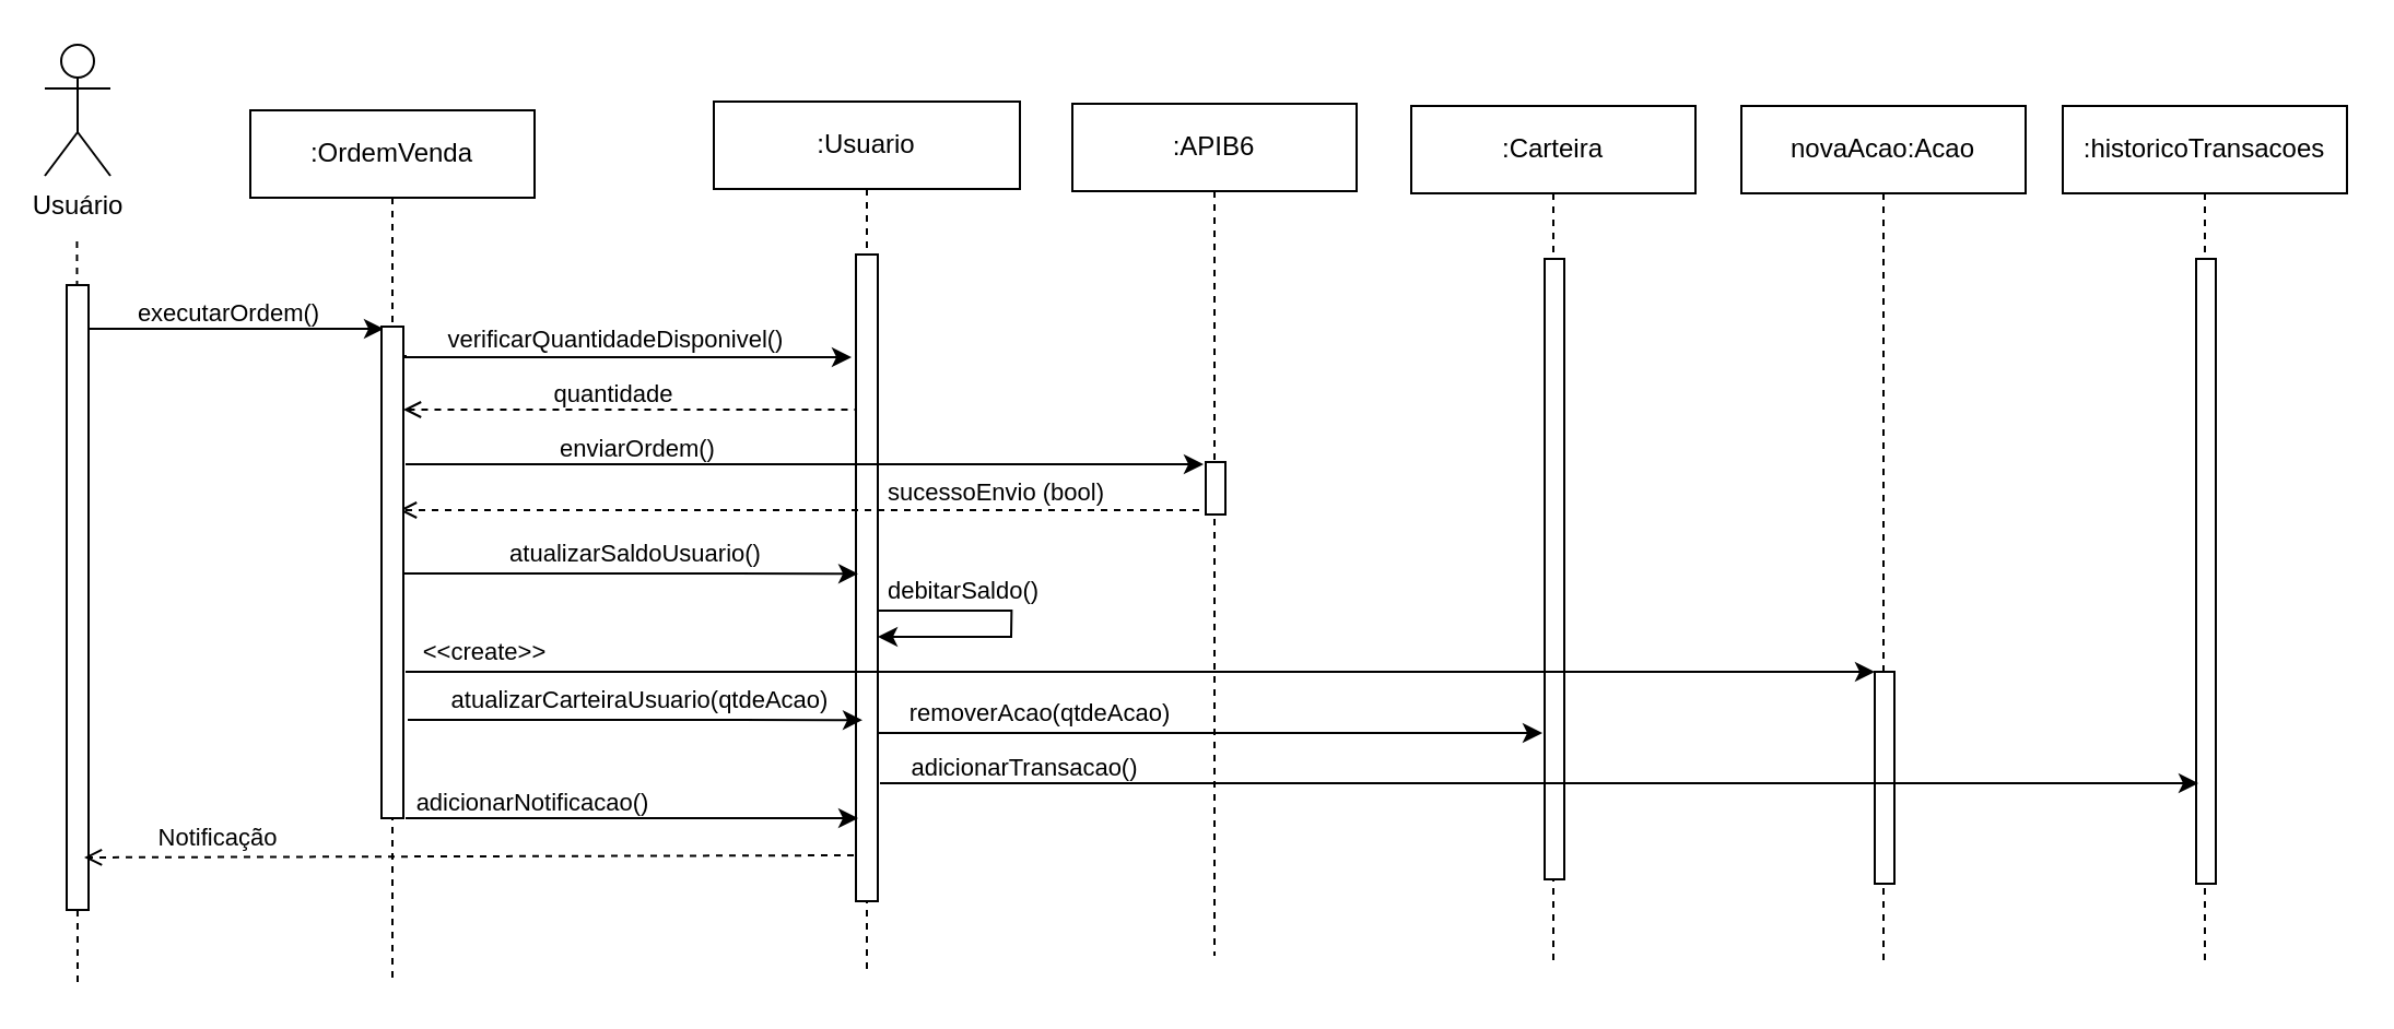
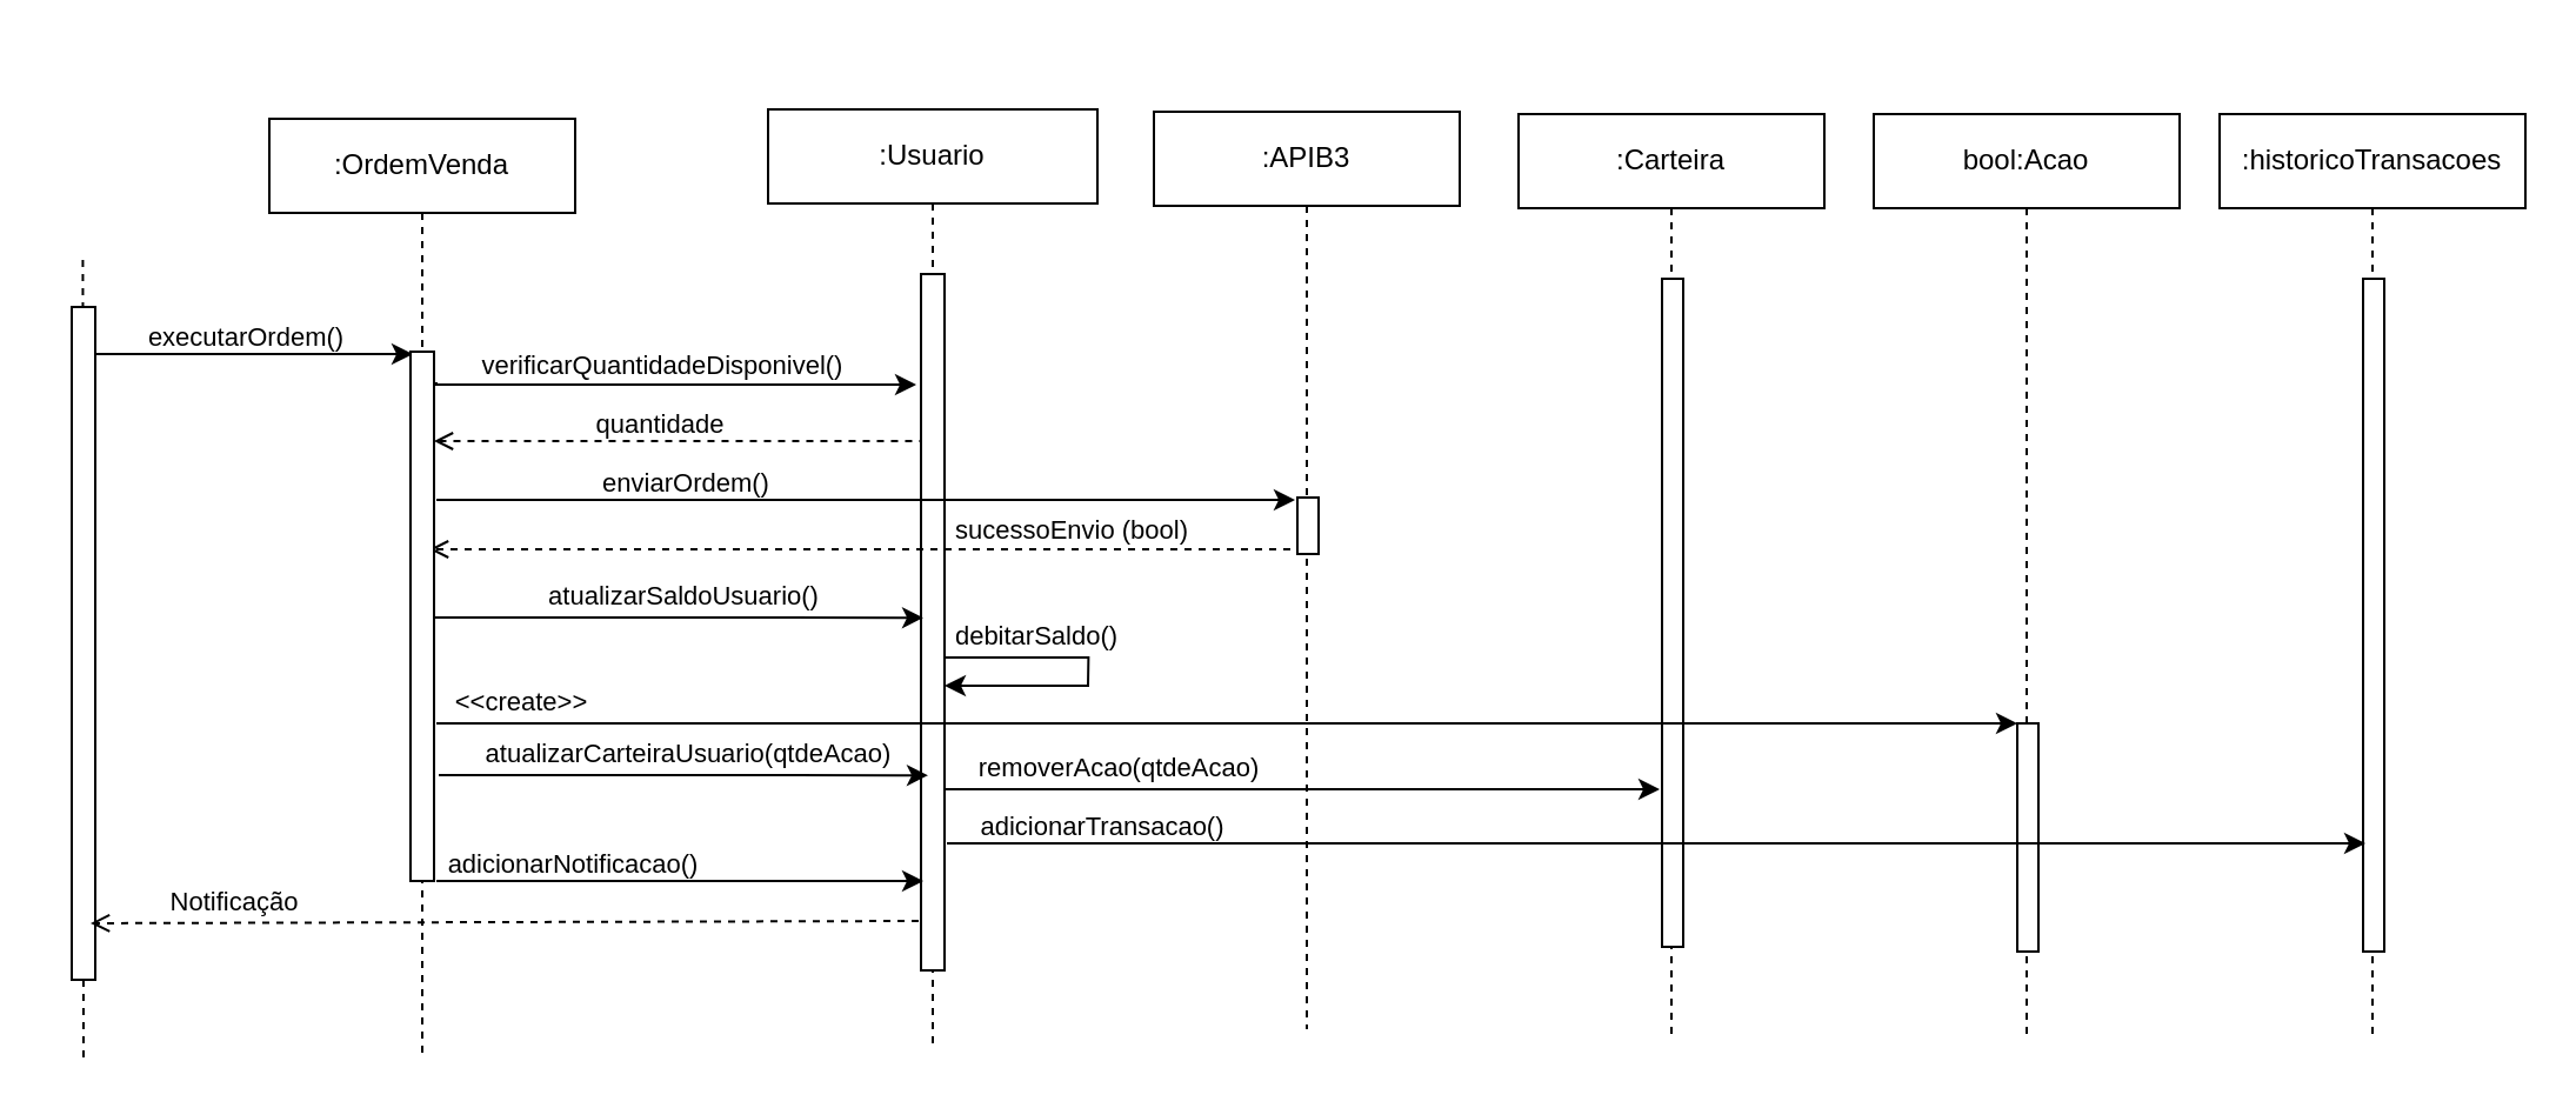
  <mxCell id="0" />
  <mxCell id="1" parent="0" />
- <mxCell id="2" value="Usuário" style="shape=umlActor;verticalLabelPosition=bottom;verticalAlign=top;html=1;" vertex="1" parent="1"><mxGeometry x="20" y="20" width="30" height="60" as="geometry" /></mxCell>
  <mxCell id="3" value="" style="endArrow=none;dashed=1;html=1;rounded=0;" edge="1" parent="1"><mxGeometry width="50" height="50" relative="1" as="geometry"><mxPoint x="35" y="449" as="sourcePoint" /><mxPoint x="34.72" y="110" as="targetPoint" /></mxGeometry></mxCell>
  <mxCell id="4" style="edgeStyle=orthogonalEdgeStyle;rounded=0;orthogonalLoop=1;jettySize=auto;html=1;curved=0;" edge="1" parent="1"><mxGeometry relative="1" as="geometry"><mxPoint x="40" y="150" as="sourcePoint" /><mxPoint x="175" y="150" as="targetPoint" /><Array as="points" /></mxGeometry></mxCell>
  <mxCell id="5" value="executarOrdem()" style="edgeLabel;html=1;align=center;verticalAlign=middle;resizable=0;points=[];" vertex="1" connectable="0" parent="4"><mxGeometry x="-0.128" y="1" relative="1" as="geometry"><mxPoint x="4" y="-7" as="offset" /></mxGeometry></mxCell>
  <mxCell id="6" value="" style="html=1;points=[[0,0,0,0,5],[0,1,0,0,-5],[1,0,0,0,5],[1,1,0,0,-5]];perimeter=orthogonalPerimeter;outlineConnect=0;targetShapes=umlLifeline;portConstraint=eastwest;newEdgeStyle={&quot;curved&quot;:0,&quot;rounded&quot;:0};" vertex="1" parent="1"><mxGeometry x="30" y="130" width="10" height="286" as="geometry" /></mxCell>
  <mxCell id="7" value=":Usuario" style="shape=umlLifeline;perimeter=lifelinePerimeter;whiteSpace=wrap;html=1;container=1;dropTarget=0;collapsible=0;recursiveResize=0;outlineConnect=0;portConstraint=eastwest;newEdgeStyle={&quot;curved&quot;:0,&quot;rounded&quot;:0};" vertex="1" parent="1"><mxGeometry x="326" y="46" width="140" height="397" as="geometry" /></mxCell>
  <mxCell id="8" value="" style="html=1;points=[[0,0,0,0,5],[0,1,0,0,-5],[1,0,0,0,5],[1,1,0,0,-5]];perimeter=orthogonalPerimeter;outlineConnect=0;targetShapes=umlLifeline;portConstraint=eastwest;newEdgeStyle={&quot;curved&quot;:0,&quot;rounded&quot;:0};" vertex="1" parent="7"><mxGeometry x="65" y="70" width="10" height="296" as="geometry" /></mxCell>
- <mxCell id="9" value=":APIB6" style="shape=umlLifeline;perimeter=lifelinePerimeter;whiteSpace=wrap;html=1;container=1;dropTarget=0;collapsible=0;recursiveResize=0;outlineConnect=0;portConstraint=eastwest;newEdgeStyle={&quot;curved&quot;:0,&quot;rounded&quot;:0};" vertex="1" parent="1"><mxGeometry x="490" y="47" width="130" height="390" as="geometry" /></mxCell>
+ <mxCell id="9" value=":APIB3" style="shape=umlLifeline;perimeter=lifelinePerimeter;whiteSpace=wrap;html=1;container=1;dropTarget=0;collapsible=0;recursiveResize=0;outlineConnect=0;portConstraint=eastwest;newEdgeStyle={&quot;curved&quot;:0,&quot;rounded&quot;:0};" vertex="1" parent="1"><mxGeometry x="490" y="47" width="130" height="390" as="geometry" /></mxCell>
  <mxCell id="10" value="" style="html=1;points=[[0,0,0,0,5],[0,1,0,0,-5],[1,0,0,0,5],[1,1,0,0,-5]];perimeter=orthogonalPerimeter;outlineConnect=0;targetShapes=umlLifeline;portConstraint=eastwest;newEdgeStyle={&quot;curved&quot;:0,&quot;rounded&quot;:0};" vertex="1" parent="9"><mxGeometry x="61" y="164" width="9" height="24" as="geometry" /></mxCell>
  <mxCell id="11" value="" style="endArrow=open;html=1;rounded=0;dashed=1;startArrow=none;startFill=0;endFill=0;" edge="1" parent="1"><mxGeometry width="50" height="50" relative="1" as="geometry"><mxPoint x="548" y="233" as="sourcePoint" /><mxPoint x="182" y="233" as="targetPoint" /></mxGeometry></mxCell>
  <mxCell id="12" value="sucessoEnvio (bool)" style="edgeLabel;html=1;align=center;verticalAlign=middle;resizable=0;points=[];" vertex="1" connectable="0" parent="11"><mxGeometry x="-0.097" y="2" relative="1" as="geometry"><mxPoint x="71" y="-11" as="offset" /></mxGeometry></mxCell>
  <mxCell id="13" style="edgeStyle=orthogonalEdgeStyle;rounded=0;orthogonalLoop=1;jettySize=auto;html=1;curved=0;startArrow=none;startFill=0;endArrow=classic;endFill=1;" edge="1" parent="1"><mxGeometry relative="1" as="geometry"><mxPoint x="185" y="162" as="sourcePoint" /><mxPoint x="389" y="163" as="targetPoint" /><Array as="points"><mxPoint x="185" y="163" /></Array></mxGeometry></mxCell>
  <mxCell id="14" value="verificarQuantidadeDisponivel()" style="edgeLabel;html=1;align=center;verticalAlign=middle;resizable=0;points=[];" vertex="1" connectable="0" parent="13"><mxGeometry x="-0.386" y="-2" relative="1" as="geometry"><mxPoint x="33" y="-11" as="offset" /></mxGeometry></mxCell>
  <mxCell id="15" value="" style="edgeStyle=none;orthogonalLoop=1;jettySize=auto;html=1;rounded=0;dashed=1;startArrow=none;startFill=0;endArrow=open;endFill=0;entryX=0.8;entryY=0.916;entryDx=0;entryDy=0;entryPerimeter=0;" edge="1" parent="1" target="6"><mxGeometry width="100" relative="1" as="geometry"><mxPoint x="390" y="391" as="sourcePoint" /><mxPoint x="42" y="392" as="targetPoint" /><Array as="points" /></mxGeometry></mxCell>
  <mxCell id="16" value="Notificação" style="edgeLabel;html=1;align=center;verticalAlign=middle;resizable=0;points=[];" vertex="1" connectable="0" parent="15"><mxGeometry x="-0.16" y="1" relative="1" as="geometry"><mxPoint x="-144" y="-10" as="offset" /></mxGeometry></mxCell>
  <mxCell id="17" value=":OrdemVenda" style="shape=umlLifeline;perimeter=lifelinePerimeter;whiteSpace=wrap;html=1;container=1;dropTarget=0;collapsible=0;recursiveResize=0;outlineConnect=0;portConstraint=eastwest;newEdgeStyle={&quot;curved&quot;:0,&quot;rounded&quot;:0};" vertex="1" parent="1"><mxGeometry x="114" y="50" width="130" height="397" as="geometry" /></mxCell>
  <mxCell id="18" value="" style="html=1;points=[[0,0,0,0,5],[0,1,0,0,-5],[1,0,0,0,5],[1,1,0,0,-5]];perimeter=orthogonalPerimeter;outlineConnect=0;targetShapes=umlLifeline;portConstraint=eastwest;newEdgeStyle={&quot;curved&quot;:0,&quot;rounded&quot;:0};" vertex="1" parent="17"><mxGeometry x="60" y="99" width="10" height="225" as="geometry" /></mxCell>
  <mxCell id="19" value="" style="edgeStyle=none;orthogonalLoop=1;jettySize=auto;html=1;rounded=0;startArrow=open;startFill=0;endArrow=none;endFill=0;dashed=1;" edge="1" parent="1" target="8"><mxGeometry width="100" relative="1" as="geometry"><mxPoint x="184" y="187" as="sourcePoint" /><mxPoint x="654.69" y="187" as="targetPoint" /><Array as="points" /></mxGeometry></mxCell>
  <mxCell id="20" value="quantidade" style="edgeLabel;html=1;align=center;verticalAlign=middle;resizable=0;points=[];" vertex="1" connectable="0" parent="19"><mxGeometry x="-0.084" y="-1" relative="1" as="geometry"><mxPoint y="-9" as="offset" /></mxGeometry></mxCell>
  <mxCell id="21" value="" style="edgeStyle=none;orthogonalLoop=1;jettySize=auto;html=1;rounded=0;" edge="1" parent="1"><mxGeometry width="100" relative="1" as="geometry"><mxPoint x="185" y="212" as="sourcePoint" /><mxPoint x="550" y="212" as="targetPoint" /><Array as="points" /></mxGeometry></mxCell>
  <mxCell id="22" value="enviarOrdem()" style="edgeLabel;html=1;align=center;verticalAlign=middle;resizable=0;points=[];" vertex="1" connectable="0" parent="21"><mxGeometry x="-0.163" relative="1" as="geometry"><mxPoint x="-48" y="-8" as="offset" /></mxGeometry></mxCell>
  <mxCell id="23" value="" style="endArrow=classic;html=1;rounded=0;entryX=0.2;entryY=0.518;entryDx=0;entryDy=0;entryPerimeter=0;" edge="1" parent="1"><mxGeometry width="50" height="50" relative="1" as="geometry"><mxPoint x="184" y="262" as="sourcePoint" /><mxPoint x="392" y="262.09" as="targetPoint" /><Array as="points"><mxPoint x="335" y="262" /></Array></mxGeometry></mxCell>
  <mxCell id="24" value="atualizarSaldoUsuario()" style="edgeLabel;html=1;align=center;verticalAlign=middle;resizable=0;points=[];" vertex="1" connectable="0" parent="23"><mxGeometry x="0.391" y="2" relative="1" as="geometry"><mxPoint x="-40" y="-8" as="offset" /></mxGeometry></mxCell>
  <mxCell id="25" value="" style="endArrow=classic;html=1;rounded=0;" edge="1" parent="1"><mxGeometry width="50" height="50" relative="1" as="geometry"><mxPoint x="401" y="279" as="sourcePoint" /><mxPoint x="401" y="291" as="targetPoint" /><Array as="points"><mxPoint x="462.19" y="279" /><mxPoint x="462" y="291" /><mxPoint x="430" y="291" /></Array></mxGeometry></mxCell>
  <mxCell id="26" value="debitarSaldo()" style="edgeLabel;html=1;align=center;verticalAlign=middle;resizable=0;points=[];" vertex="1" connectable="0" parent="25"><mxGeometry x="-0.039" y="2" relative="1" as="geometry"><mxPoint x="-25" y="-12" as="offset" /></mxGeometry></mxCell>
  <mxCell id="27" value="" style="endArrow=classic;html=1;rounded=0;entryX=0.2;entryY=0.518;entryDx=0;entryDy=0;entryPerimeter=0;" edge="1" parent="1"><mxGeometry width="50" height="50" relative="1" as="geometry"><mxPoint x="186" y="329" as="sourcePoint" /><mxPoint x="394" y="329.09" as="targetPoint" /><Array as="points"><mxPoint x="337" y="329" /></Array></mxGeometry></mxCell>
  <mxCell id="28" value="atualizarCarteiraUsuario(qtdeAcao)" style="edgeLabel;html=1;align=center;verticalAlign=middle;resizable=0;points=[];" vertex="1" connectable="0" parent="27"><mxGeometry x="0.391" y="2" relative="1" as="geometry"><mxPoint x="-40" y="-8" as="offset" /></mxGeometry></mxCell>
  <mxCell id="29" value=":Carteira" style="shape=umlLifeline;perimeter=lifelinePerimeter;whiteSpace=wrap;html=1;container=1;dropTarget=0;collapsible=0;recursiveResize=0;outlineConnect=0;portConstraint=eastwest;newEdgeStyle={&quot;curved&quot;:0,&quot;rounded&quot;:0};" vertex="1" parent="1"><mxGeometry x="645" y="48" width="130" height="391" as="geometry" /></mxCell>
  <mxCell id="30" value="" style="html=1;points=[[0,0,0,0,5],[0,1,0,0,-5],[1,0,0,0,5],[1,1,0,0,-5]];perimeter=orthogonalPerimeter;outlineConnect=0;targetShapes=umlLifeline;portConstraint=eastwest;newEdgeStyle={&quot;curved&quot;:0,&quot;rounded&quot;:0};" vertex="1" parent="29"><mxGeometry x="61" y="70" width="9" height="284" as="geometry" /></mxCell>
- <mxCell id="31" value="novaAcao:Acao" style="shape=umlLifeline;perimeter=lifelinePerimeter;whiteSpace=wrap;html=1;container=1;dropTarget=0;collapsible=0;recursiveResize=0;outlineConnect=0;portConstraint=eastwest;newEdgeStyle={&quot;curved&quot;:0,&quot;rounded&quot;:0};" vertex="1" parent="1"><mxGeometry x="796" y="48" width="130" height="393" as="geometry" /></mxCell>
+ <mxCell id="31" value="bool:Acao" style="shape=umlLifeline;perimeter=lifelinePerimeter;whiteSpace=wrap;html=1;container=1;dropTarget=0;collapsible=0;recursiveResize=0;outlineConnect=0;portConstraint=eastwest;newEdgeStyle={&quot;curved&quot;:0,&quot;rounded&quot;:0};" vertex="1" parent="1"><mxGeometry x="796" y="48" width="130" height="393" as="geometry" /></mxCell>
  <mxCell id="32" value="" style="html=1;points=[[0,0,0,0,5],[0,1,0,0,-5],[1,0,0,0,5],[1,1,0,0,-5]];perimeter=orthogonalPerimeter;outlineConnect=0;targetShapes=umlLifeline;portConstraint=eastwest;newEdgeStyle={&quot;curved&quot;:0,&quot;rounded&quot;:0};" vertex="1" parent="31"><mxGeometry x="61" y="259" width="9" height="97" as="geometry" /></mxCell>
  <mxCell id="33" value="" style="endArrow=classic;html=1;rounded=0;" edge="1" parent="1"><mxGeometry width="50" height="50" relative="1" as="geometry"><mxPoint x="185" y="307" as="sourcePoint" /><mxPoint x="857" y="307" as="targetPoint" /></mxGeometry></mxCell>
  <mxCell id="34" value="&amp;lt;&amp;lt;create&amp;gt;&amp;gt;" style="edgeLabel;html=1;align=center;verticalAlign=middle;resizable=0;points=[];" vertex="1" connectable="0" parent="33"><mxGeometry x="-0.125" y="1" relative="1" as="geometry"><mxPoint x="-259" y="-9" as="offset" /></mxGeometry></mxCell>
  <mxCell id="35" value="" style="endArrow=classic;html=1;rounded=0;" edge="1" parent="1"><mxGeometry width="50" height="50" relative="1" as="geometry"><mxPoint x="401" y="335" as="sourcePoint" /><mxPoint x="705" y="335" as="targetPoint" /></mxGeometry></mxCell>
  <mxCell id="36" value="removerAcao(qtdeAcao)" style="edgeLabel;html=1;align=center;verticalAlign=middle;resizable=0;points=[];" vertex="1" connectable="0" parent="35"><mxGeometry x="0.326" y="-1" relative="1" as="geometry"><mxPoint x="-129" y="-11" as="offset" /></mxGeometry></mxCell>
  <mxCell id="37" value=":historicoTransacoes" style="shape=umlLifeline;perimeter=lifelinePerimeter;whiteSpace=wrap;html=1;container=1;dropTarget=0;collapsible=0;recursiveResize=0;outlineConnect=0;portConstraint=eastwest;newEdgeStyle={&quot;curved&quot;:0,&quot;rounded&quot;:0};" vertex="1" parent="1"><mxGeometry x="943" y="48" width="130" height="393" as="geometry" /></mxCell>
  <mxCell id="38" value="" style="html=1;points=[[0,0,0,0,5],[0,1,0,0,-5],[1,0,0,0,5],[1,1,0,0,-5]];perimeter=orthogonalPerimeter;outlineConnect=0;targetShapes=umlLifeline;portConstraint=eastwest;newEdgeStyle={&quot;curved&quot;:0,&quot;rounded&quot;:0};" vertex="1" parent="37"><mxGeometry x="61" y="70" width="9" height="286" as="geometry" /></mxCell>
  <mxCell id="39" value="" style="endArrow=classic;html=1;rounded=0;" edge="1" parent="1"><mxGeometry width="50" height="50" relative="1" as="geometry"><mxPoint x="402" y="358" as="sourcePoint" /><mxPoint x="1005" y="358" as="targetPoint" /></mxGeometry></mxCell>
  <mxCell id="40" value="adicionarTransacao()" style="edgeLabel;html=1;align=center;verticalAlign=middle;resizable=0;points=[];" vertex="1" connectable="0" parent="39"><mxGeometry x="-0.23" y="-1" relative="1" as="geometry"><mxPoint x="-167" y="-9" as="offset" /></mxGeometry></mxCell>
  <mxCell id="41" value="" style="endArrow=classic;html=1;rounded=0;" edge="1" parent="1"><mxGeometry width="50" height="50" relative="1" as="geometry"><mxPoint x="185" y="374" as="sourcePoint" /><mxPoint x="392" y="374" as="targetPoint" /></mxGeometry></mxCell>
  <mxCell id="42" value="adicionarNotificacao()" style="edgeLabel;html=1;align=center;verticalAlign=middle;resizable=0;points=[];" vertex="1" connectable="0" parent="41"><mxGeometry x="0.329" y="-2" relative="1" as="geometry"><mxPoint x="-81" y="-10" as="offset" /></mxGeometry></mxCell>
